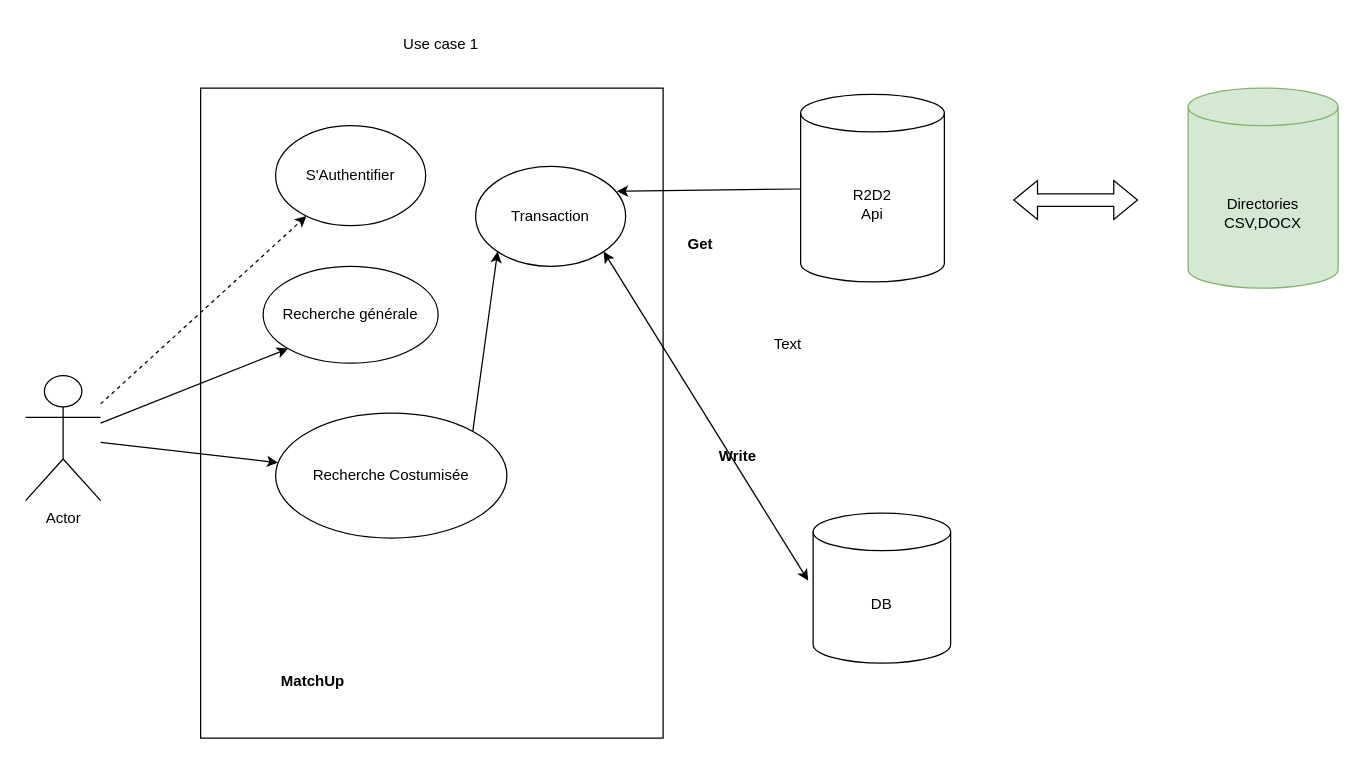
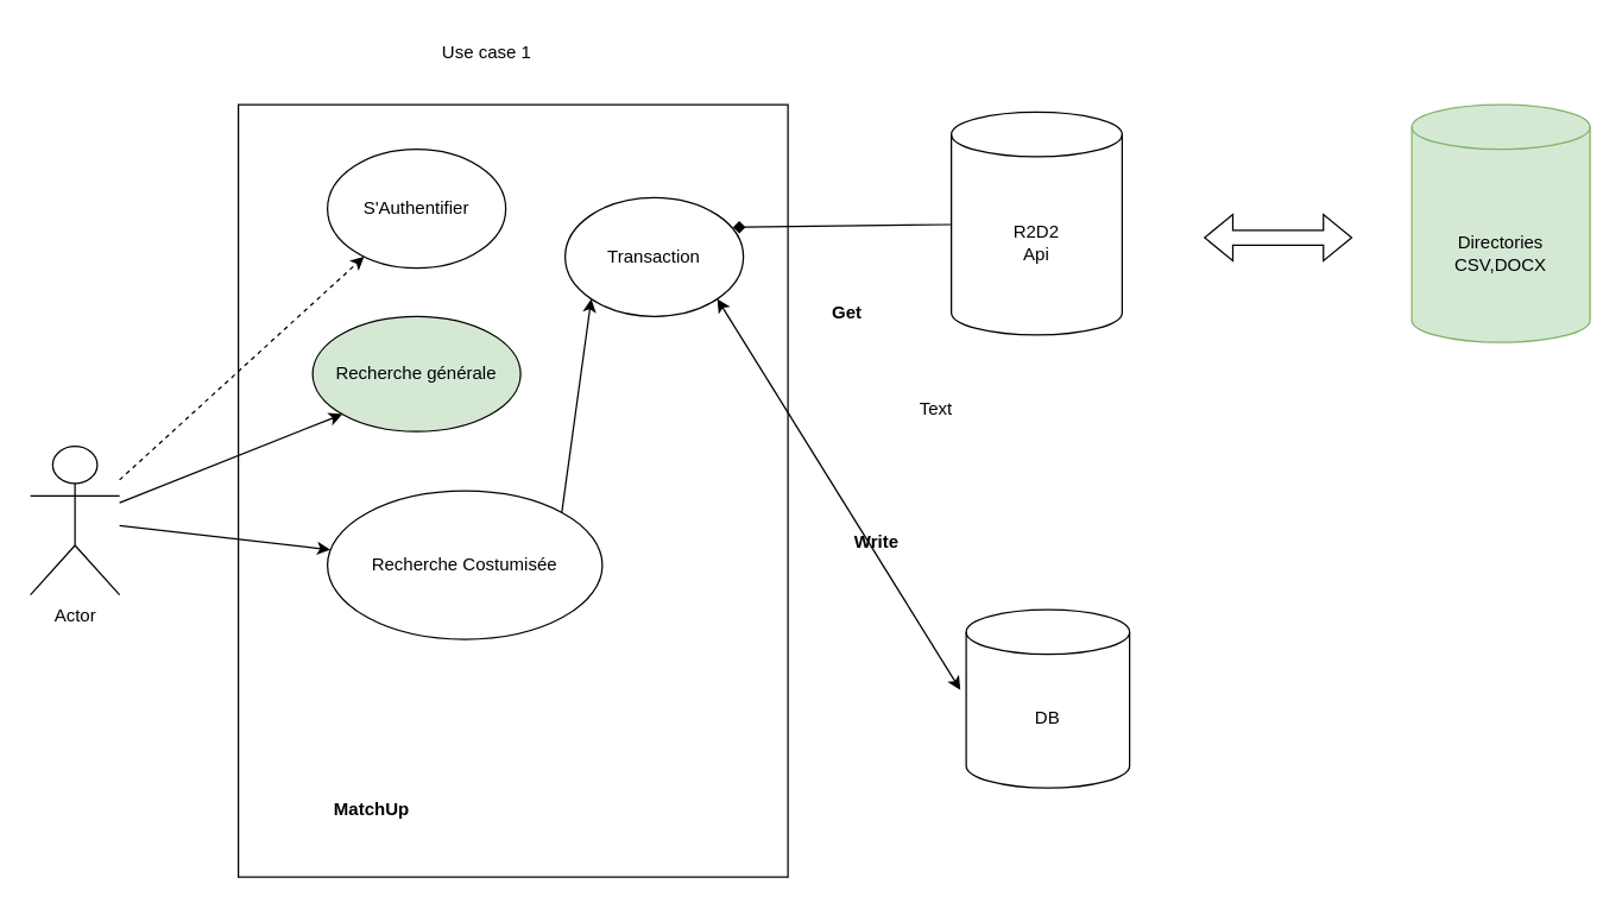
  <mxCell id="0" />
  <mxCell id="1" parent="0" />
  <mxCell id="2" value="Actor" style="shape=umlActor;verticalLabelPosition=bottom;verticalAlign=top;html=1;outlineConnect=0;" parent="1" vertex="1"><mxGeometry x="20" y="300" width="60" height="100" as="geometry" /></mxCell>
  <mxCell id="3" value="" style="rounded=0;whiteSpace=wrap;html=1;" parent="1" vertex="1"><mxGeometry x="160" y="70" width="370" height="520" as="geometry" /></mxCell>
  <mxCell id="4" value="R2D2&lt;br&gt;Api" style="shape=cylinder3;whiteSpace=wrap;html=1;boundedLbl=1;backgroundOutline=1;size=15;" parent="1" vertex="1"><mxGeometry x="640" y="75" width="115" height="150" as="geometry" /></mxCell>
  <mxCell id="5" value="DB" style="shape=cylinder3;whiteSpace=wrap;html=1;boundedLbl=1;backgroundOutline=1;size=15;" parent="1" vertex="1"><mxGeometry x="650" y="410" width="110" height="120" as="geometry" /></mxCell>
- <mxCell id="6" value="Recherche générale" style="ellipse;whiteSpace=wrap;html=1;" parent="1" vertex="1"><mxGeometry x="210" y="212.5" width="140" height="77.5" as="geometry" /></mxCell>
+ <mxCell id="6" value="Recherche générale" style="ellipse;whiteSpace=wrap;html=1;fillColor=#d5e8d4;" parent="1" vertex="1"><mxGeometry x="210" y="212.5" width="140" height="77.5" as="geometry" /></mxCell>
  <mxCell id="7" value="Recherche Costumisée" style="ellipse;whiteSpace=wrap;html=1;" parent="1" vertex="1"><mxGeometry x="220" y="330" width="185" height="100" as="geometry" /></mxCell>
  <mxCell id="8" value="" style="endArrow=classic;html=1;rounded=0;entryX=0;entryY=1;entryDx=0;entryDy=0;" parent="1" source="2" target="6" edge="1"><mxGeometry width="50" height="50" relative="1" as="geometry"><mxPoint x="340" y="350" as="sourcePoint" /><mxPoint x="390" y="300" as="targetPoint" /></mxGeometry></mxCell>
  <mxCell id="9" value="" style="endArrow=classic;html=1;rounded=0;" parent="1" source="2" target="7" edge="1"><mxGeometry width="50" height="50" relative="1" as="geometry"><mxPoint x="340" y="350" as="sourcePoint" /><mxPoint x="390" y="300" as="targetPoint" /></mxGeometry></mxCell>
  <mxCell id="10" value="Transaction" style="ellipse;whiteSpace=wrap;html=1;" parent="1" vertex="1"><mxGeometry x="380" y="132.5" width="120" height="80" as="geometry" /></mxCell>
  <mxCell id="11" value="" style="endArrow=classic;html=1;rounded=0;exitX=1;exitY=0;exitDx=0;exitDy=0;entryX=0;entryY=1;entryDx=0;entryDy=0;" parent="1" source="7" target="10" edge="1"><mxGeometry width="50" height="50" relative="1" as="geometry"><mxPoint x="340" y="350" as="sourcePoint" /><mxPoint x="390" y="300" as="targetPoint" /></mxGeometry></mxCell>
- <mxCell id="12" value="Use case 1" style="text;html=1;strokeColor=none;fillColor=none;align=center;verticalAlign=middle;whiteSpace=wrap;rounded=0;" parent="1" vertex="1"><mxGeometry x="305" y="20" width="95" height="30" as="geometry" /></mxCell>
- <mxCell id="13" value="" style="endArrow=classic;html=1;rounded=0;entryX=0.942;entryY=0.25;entryDx=0;entryDy=0;entryPerimeter=0;" parent="1" source="4" target="10" edge="1"><mxGeometry width="50" height="50" relative="1" as="geometry"><mxPoint x="504" y="308" as="sourcePoint" /><mxPoint x="630" y="372" as="targetPoint" /></mxGeometry></mxCell>
- <mxCell id="14" value="&lt;b&gt;Get&lt;/b&gt;" style="text;html=1;strokeColor=none;fillColor=none;align=center;verticalAlign=middle;whiteSpace=wrap;rounded=0;" parent="1" vertex="1"><mxGeometry x="530" y="180" width="60" height="30" as="geometry" /></mxCell>
+ <mxCell id="12" value="Use case 1" style="text;html=1;strokeColor=none;fillColor=none;align=center;verticalAlign=middle;whiteSpace=wrap;rounded=0;" parent="1" vertex="1"><mxGeometry x="280" y="20" width="95" height="30" as="geometry" /></mxCell>
+ <mxCell id="13" value="" style="endArrow=diamond;html=1;rounded=0;entryX=0.942;entryY=0.25;entryDx=0;entryDy=0;entryPerimeter=0;" parent="1" source="4" target="10" edge="1"><mxGeometry width="50" height="50" relative="1" as="geometry"><mxPoint x="504" y="308" as="sourcePoint" /><mxPoint x="630" y="372" as="targetPoint" /></mxGeometry></mxCell>
+ <mxCell id="14" value="&lt;b&gt;Get&lt;/b&gt;" style="text;html=1;strokeColor=none;fillColor=none;align=center;verticalAlign=middle;whiteSpace=wrap;rounded=0;" parent="1" vertex="1"><mxGeometry x="540" y="195" width="60" height="30" as="geometry" /></mxCell>
  <mxCell id="15" value="&lt;b&gt;Write&lt;/b&gt;" style="text;html=1;strokeColor=none;fillColor=none;align=center;verticalAlign=middle;whiteSpace=wrap;rounded=0;" parent="1" vertex="1"><mxGeometry x="560" y="350" width="60" height="30" as="geometry" /></mxCell>
  <mxCell id="16" value="&lt;br&gt;Directories&lt;br&gt;CSV,DOCX" style="shape=cylinder3;whiteSpace=wrap;html=1;boundedLbl=1;backgroundOutline=1;size=15;fillColor=#d5e8d4;strokeColor=#82b366;" parent="1" vertex="1"><mxGeometry x="950" y="70" width="120" height="160" as="geometry" /></mxCell>
  <mxCell id="17" value="" style="shape=flexArrow;endArrow=classic;startArrow=classic;html=1;rounded=0;" parent="1" edge="1"><mxGeometry width="100" height="100" relative="1" as="geometry"><mxPoint x="810" y="159.5" as="sourcePoint" /><mxPoint x="910" y="159.5" as="targetPoint" /></mxGeometry></mxCell>
  <mxCell id="18" value="" style="endArrow=classic;startArrow=classic;html=1;rounded=0;exitX=1;exitY=1;exitDx=0;exitDy=0;entryX=-0.036;entryY=0.45;entryDx=0;entryDy=0;entryPerimeter=0;" parent="1" source="10" target="5" edge="1"><mxGeometry width="50" height="50" relative="1" as="geometry"><mxPoint x="550" y="360" as="sourcePoint" /><mxPoint x="600" y="310" as="targetPoint" /></mxGeometry></mxCell>
  <mxCell id="19" value="&lt;b&gt;MatchUp&lt;/b&gt;" style="text;html=1;strokeColor=none;fillColor=none;align=center;verticalAlign=middle;whiteSpace=wrap;rounded=0;" parent="1" vertex="1"><mxGeometry x="220" y="530" width="60" height="30" as="geometry" /></mxCell>
  <mxCell id="20" value="Text" style="text;html=1;strokeColor=none;fillColor=none;align=center;verticalAlign=middle;whiteSpace=wrap;rounded=0;" vertex="1" parent="1"><mxGeometry x="600" y="260" width="60" height="30" as="geometry" /></mxCell>
  <mxCell id="21" value="S'Authentifier" style="ellipse;whiteSpace=wrap;html=1;" vertex="1" parent="1"><mxGeometry x="220" y="100" width="120" height="80" as="geometry" /></mxCell>
  <mxCell id="22" value="" style="endArrow=classic;html=1;rounded=0;dashed=1;" edge="1" parent="1" source="2" target="21"><mxGeometry width="50" height="50" relative="1" as="geometry"><mxPoint x="130" y="220" as="sourcePoint" /><mxPoint x="180" y="170" as="targetPoint" /></mxGeometry></mxCell>
